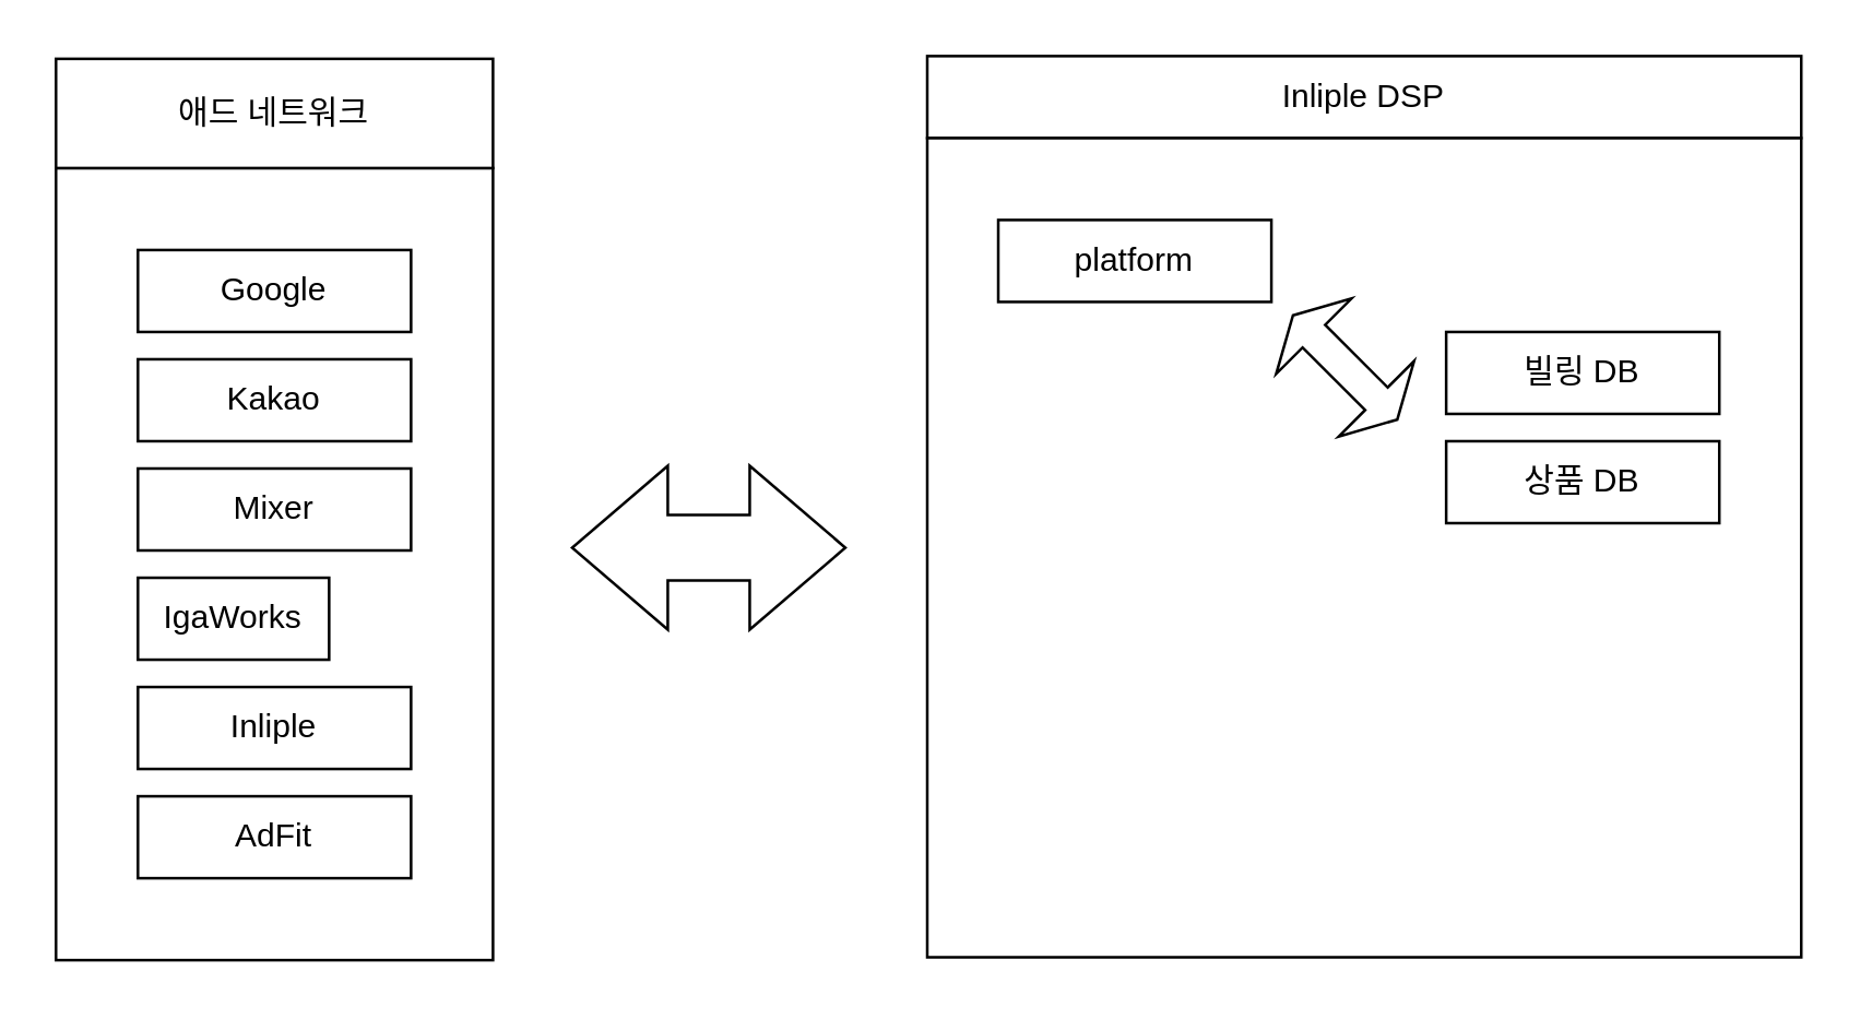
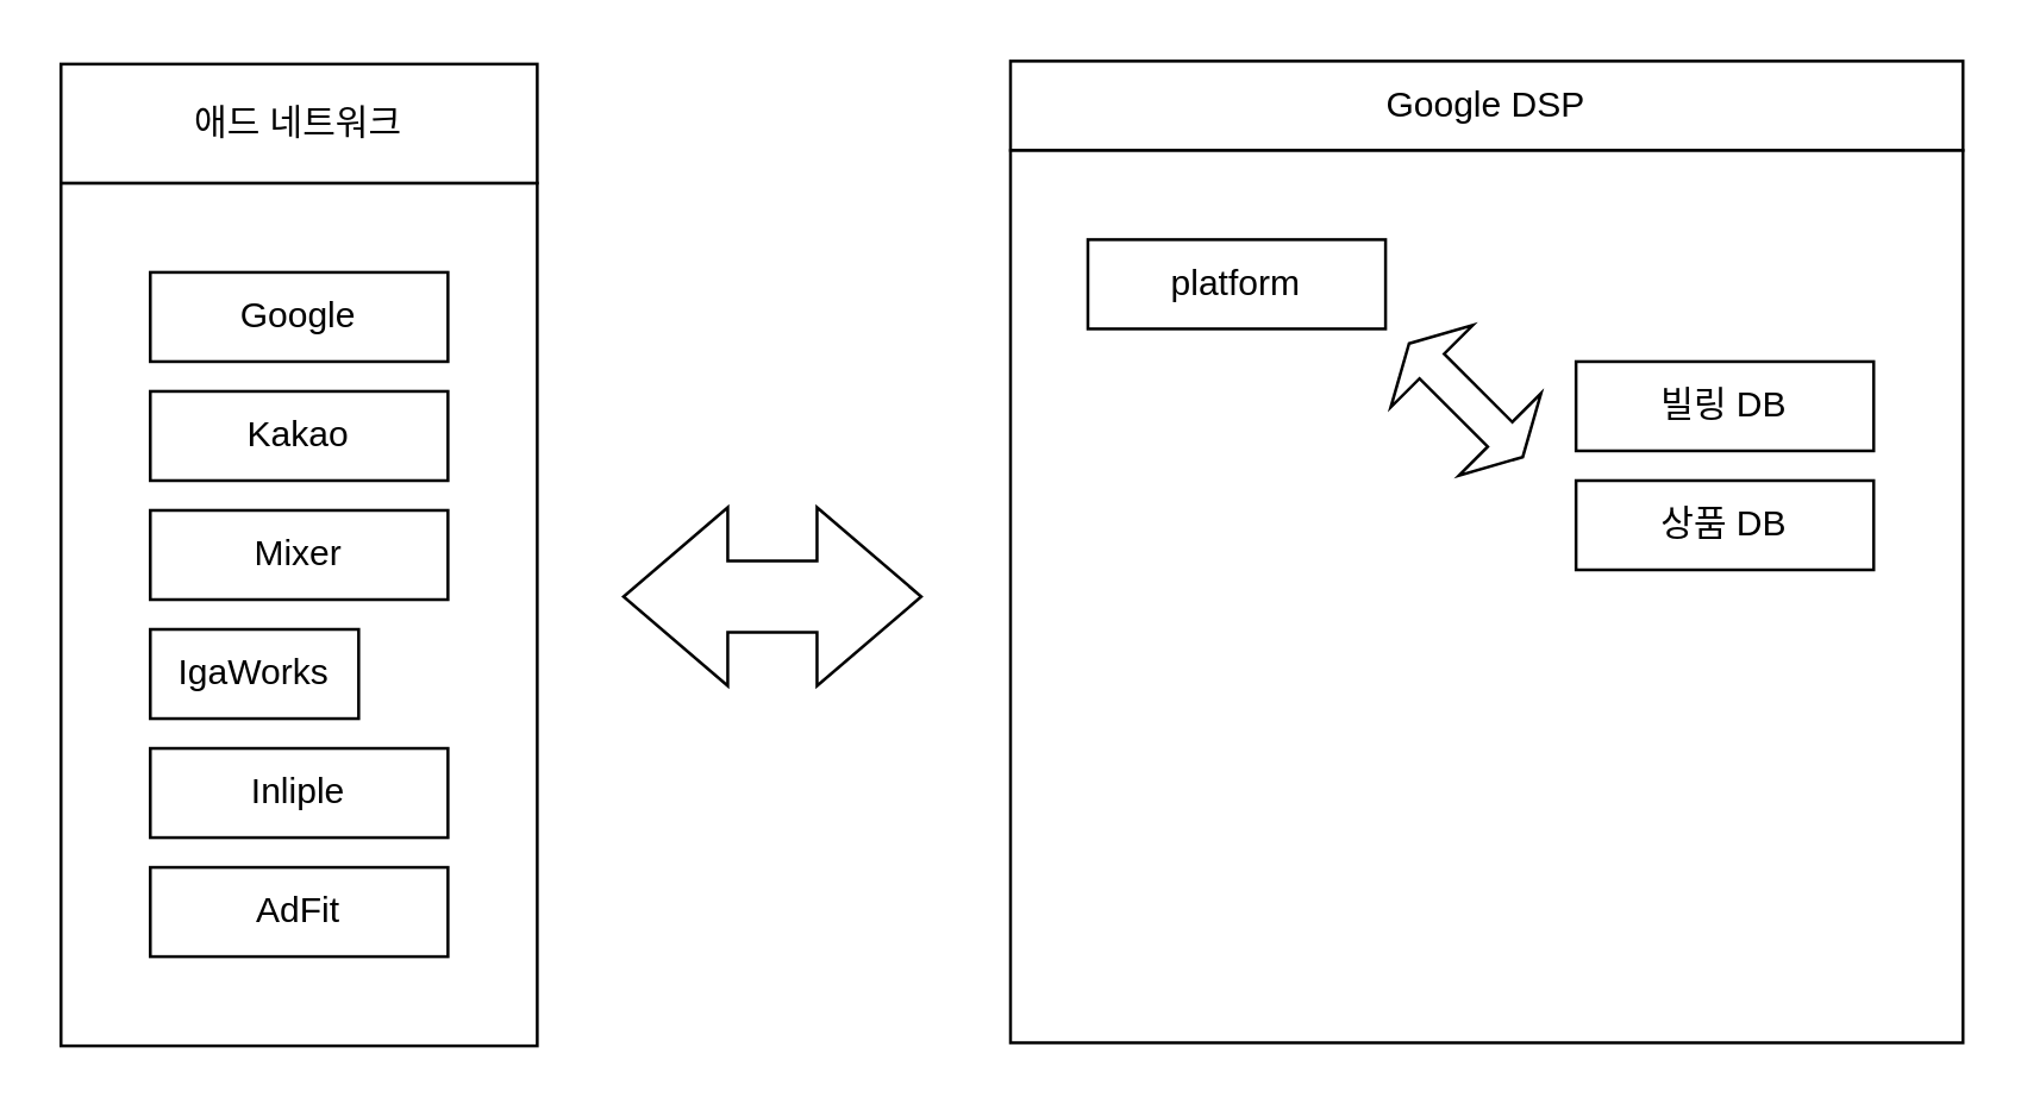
  <mxCell id="0" />
  <mxCell id="1" parent="0" />
  <mxCell id="2" value="" style="group" vertex="1" connectable="0" parent="1"><mxGeometry x="20" y="21" width="160" height="330" as="geometry" /></mxCell>
  <mxCell id="3" value="" style="rounded=0;whiteSpace=wrap;html=1;" vertex="1" parent="2"><mxGeometry y="40" width="160" height="290" as="geometry" /></mxCell>
  <mxCell id="4" value="애드 네트워크" style="rounded=0;whiteSpace=wrap;html=1;" vertex="1" parent="2"><mxGeometry width="160" height="40" as="geometry" /></mxCell>
  <mxCell id="5" value="Google" style="rounded=0;whiteSpace=wrap;html=1;" vertex="1" parent="1"><mxGeometry x="50" y="91" width="100" height="30" as="geometry" /></mxCell>
  <mxCell id="6" value="Kakao&lt;br&gt;" style="rounded=0;whiteSpace=wrap;html=1;" vertex="1" parent="1"><mxGeometry x="50" y="131" width="100" height="30" as="geometry" /></mxCell>
  <mxCell id="7" value="IgaWorks&lt;br&gt;" style="rounded=0;whiteSpace=wrap;html=1;" vertex="1" parent="1"><mxGeometry x="50" y="211" width="70" height="30" as="geometry" /></mxCell>
  <mxCell id="8" value="Mixer" style="rounded=0;whiteSpace=wrap;html=1;" vertex="1" parent="1"><mxGeometry x="50" y="171" width="100" height="30" as="geometry" /></mxCell>
  <mxCell id="9" value="Inliple" style="rounded=0;whiteSpace=wrap;html=1;" vertex="1" parent="1"><mxGeometry x="50" y="251" width="100" height="30" as="geometry" /></mxCell>
  <mxCell id="10" value="AdFit" style="rounded=0;whiteSpace=wrap;html=1;" vertex="1" parent="1"><mxGeometry x="50" y="291" width="100" height="30" as="geometry" /></mxCell>
- <mxCell id="11" value="Inliple DSP" style="rounded=0;whiteSpace=wrap;html=1;" vertex="1" parent="1"><mxGeometry x="339" y="20" width="320" height="30" as="geometry" /></mxCell>
+ <mxCell id="11" value="Google DSP" style="rounded=0;whiteSpace=wrap;html=1;" vertex="1" parent="1"><mxGeometry x="339" y="20" width="320" height="30" as="geometry" /></mxCell>
  <mxCell id="12" value="" style="html=1;shadow=0;dashed=0;align=center;verticalAlign=middle;shape=mxgraph.arrows2.twoWayArrow;dy=0.6;dx=35;" vertex="1" parent="1"><mxGeometry x="209" y="170" width="100" height="60" as="geometry" /></mxCell>
  <mxCell id="13" value="" style="verticalLabelPosition=bottom;verticalAlign=top;html=1;shape=mxgraph.basic.rect;fillColor2=none;strokeWidth=1;size=20;indent=5;" vertex="1" parent="1"><mxGeometry x="339" y="50" width="320" height="300" as="geometry" /></mxCell>
  <mxCell id="14" value="platform" style="rounded=0;whiteSpace=wrap;html=1;" vertex="1" parent="1"><mxGeometry x="365" y="80" width="100" height="30" as="geometry" /></mxCell>
  <mxCell id="15" value="빌링 DB" style="rounded=0;whiteSpace=wrap;html=1;" vertex="1" parent="1"><mxGeometry x="529" y="121" width="100" height="30" as="geometry" /></mxCell>
  <mxCell id="16" value="상품 DB" style="rounded=0;whiteSpace=wrap;html=1;" vertex="1" parent="1"><mxGeometry x="529" y="161" width="100" height="30" as="geometry" /></mxCell>
  <mxCell id="17" value="" style="shape=doubleArrow;whiteSpace=wrap;html=1;rotation=45;" vertex="1" parent="1"><mxGeometry x="465" y="114.5" width="54" height="39" as="geometry" /></mxCell>
